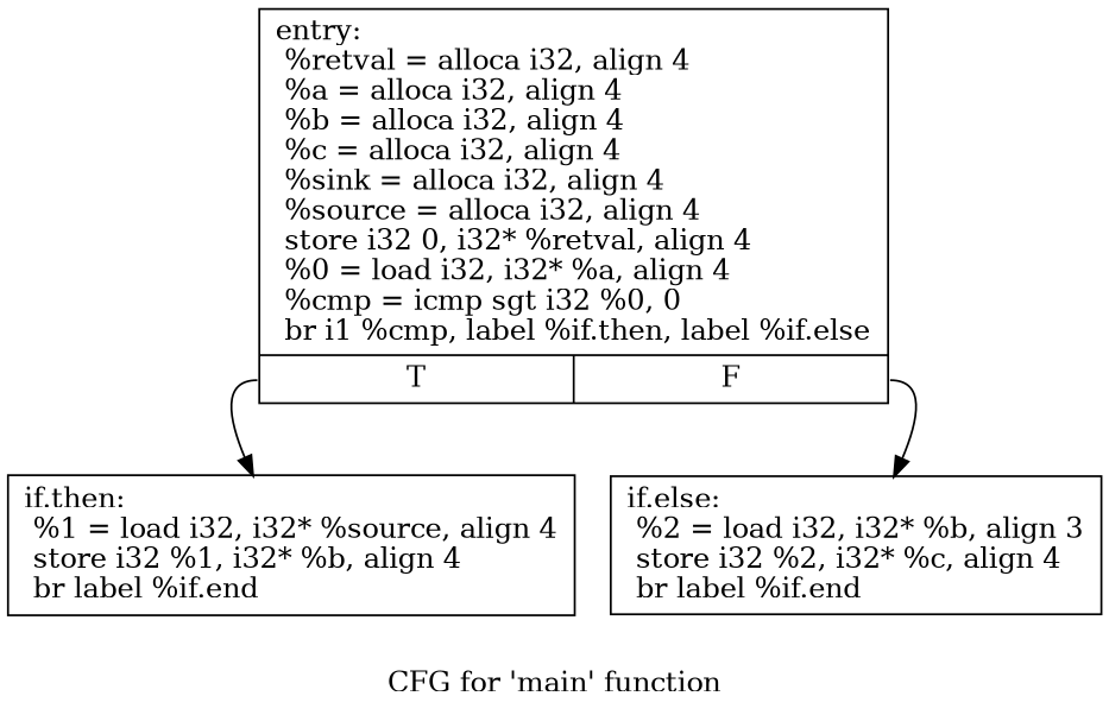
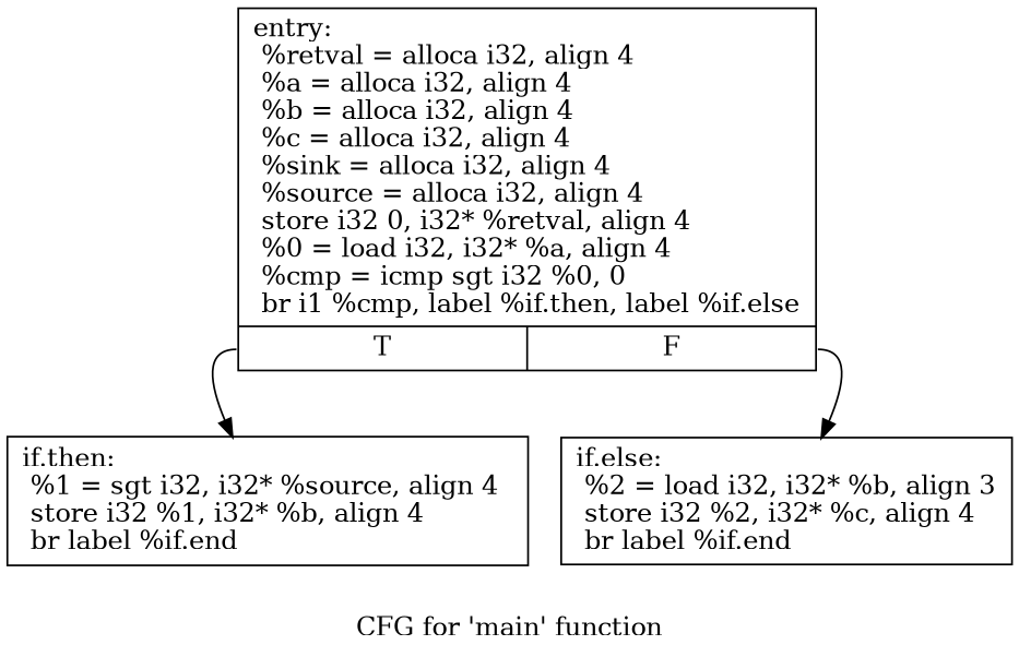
  digraph {
    label="CFG for 'main' function"
    node [shape=record]
    n1 [label="{entry:\l  %retval = alloca i32, align 4\l  %a = alloca i32, align 4\l  %b = alloca i32, align 4\l  %c = alloca i32, align 4\l  %sink = alloca i32, align 4\l  %source = alloca i32, align 4\l  store i32 0, i32* %retval, align 4\l  %0 = load i32, i32* %a, align 4\l  %cmp = icmp sgt i32 %0, 0\l  br i1 %cmp, label %if.then, label %if.else\l|{<s0>T|<s1>F}}"]
-   n2 [label="{if.then:                                          \l  %1 = load i32, i32* %source, align 4\l  store i32 %1, i32* %b, align 4\l  br label %if.end\l}"]
+   n2 [label="{if.then:                                          \l  %1 = sgt i32, i32* %source, align 4\l  store i32 %1, i32* %b, align 4\l  br label %if.end\l}"]
    n3 [label="{if.else:                                          \l  %2 = load i32, i32* %b, align 3\l  store i32 %2, i32* %c, align 4\l  br label %if.end\l}"]
    n1 -> n2 [tailport=s0]
    n1 -> n3 [tailport=s1]
  }
